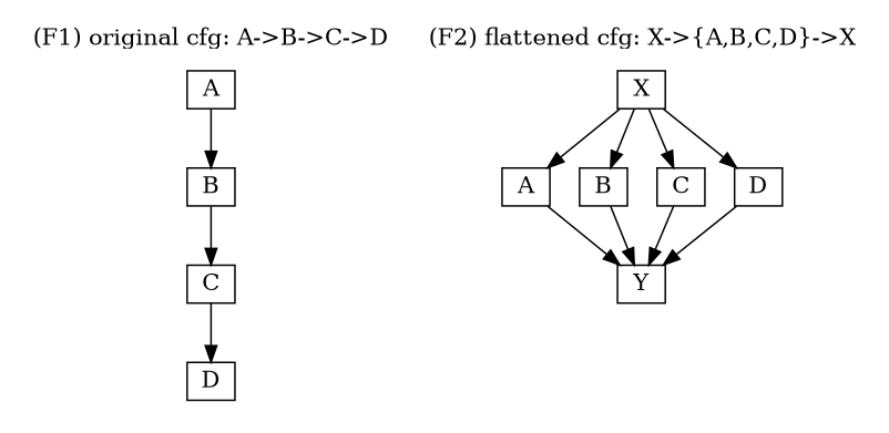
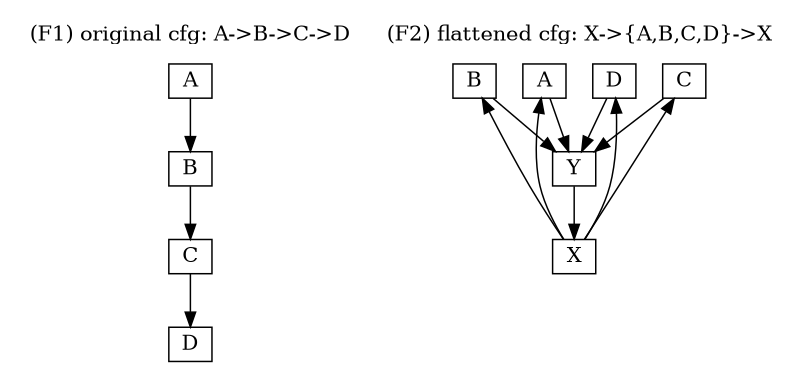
  digraph {
    node [shape=box]
    n1 [height=0.1 label=A width=0.4]
    n2 [height=0.1 label=B width=0.4]
    n3 [height=0.1 label=C width=0.4]
    n4 [height=0.1 label=D width=0.4]
    A [height=0.1 width=0.4]
    B [height=0.1 width=0.4]
    C [height=0.1 width=0.4]
    D [height=0.1 width=0.4]
    X [height=0.1 width=0.4]
    Y [height=0.1 width=0.4]
    subgraph cluster_1 {
      label="(F1) original cfg: A->B->C->D"
      pencolor=transparent
      rankdir=LR
      n1
      n2
      n3
      n4
    }
    subgraph cluster_2 {
      label="(F2) flattened cfg: X->{A,B,C,D}->X"
      pencolor=transparent
      X
      Y
      subgraph sub_3 {
        label="(F2) flattened cfg: X->{A,B,C,D}->X"
        pencolor=transparent
        rank=same
        A
        B
        C
        D
      }
    }
    n1 -> n2
    n2 -> n3
    n3 -> n4
    A -> Y
    B -> Y
    C -> Y
    D -> Y
    X -> A
    X -> B
    X -> C
    X -> D
+   Y -> X
  }
